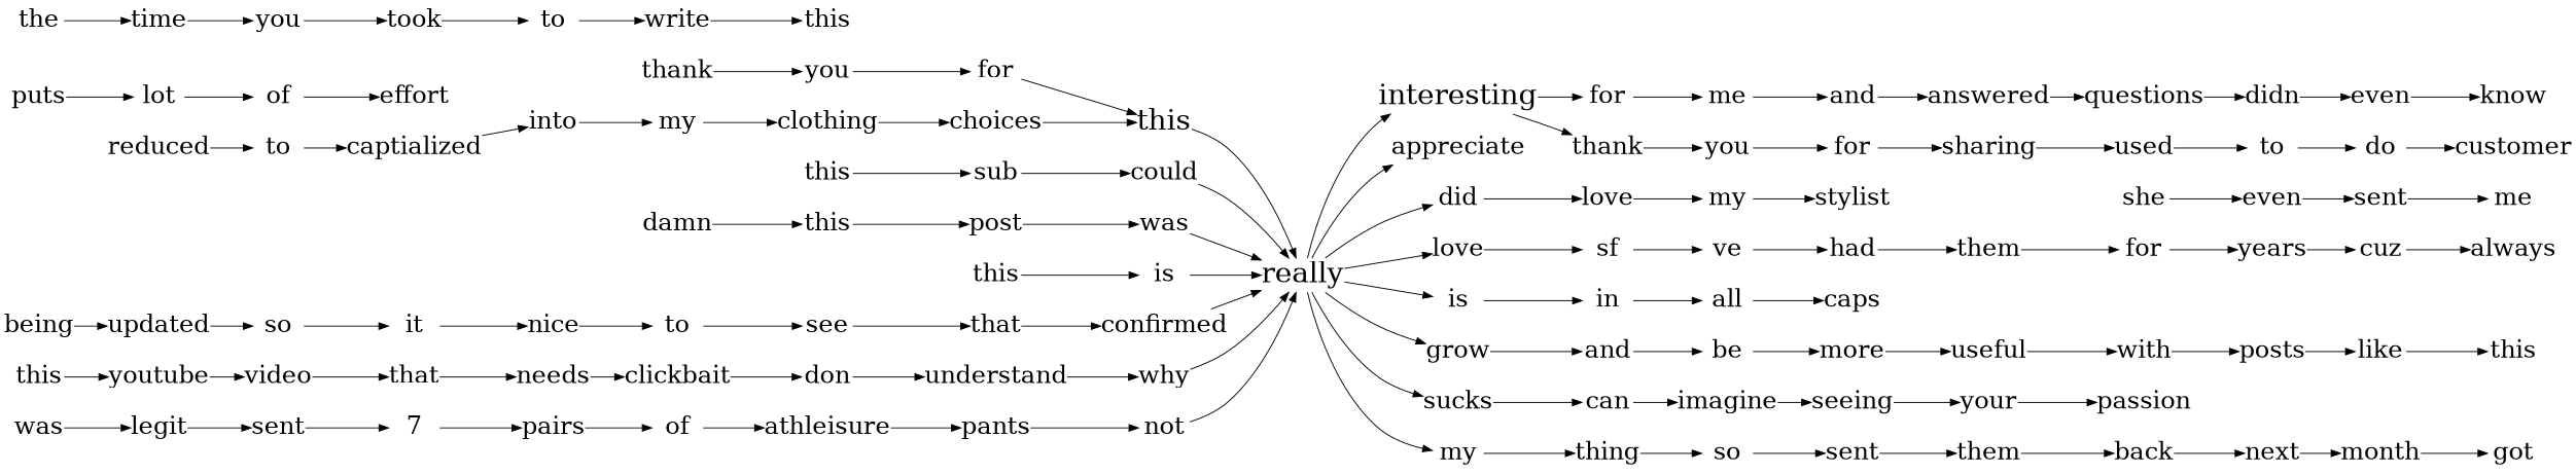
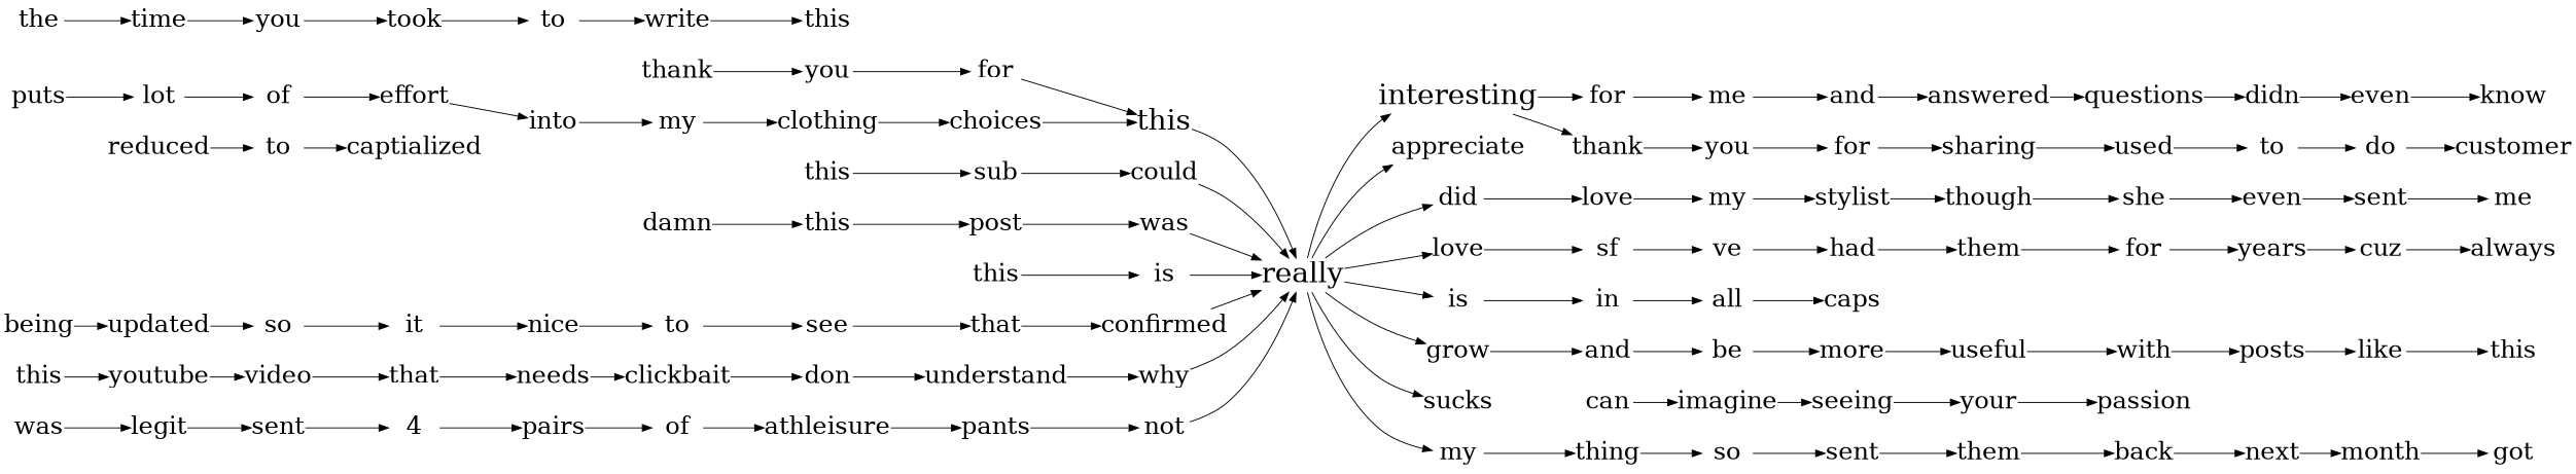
  digraph {
    rankdir=LR
    node [fontsize=26 margin=0 shape=plaintext]
    n1 [fontsize=30 label=really]
    n2 [fontsize=30 label=interesting]
    n3 [label=appreciate]
    n4 [label=did]
    n5 [label=love]
    n6 [label=is]
    n7 [label=grow]
    n8 [label=sucks]
    n9 [label=my]
    n10 [label=for]
    n11 [label=thank]
    n12 [label=love]
    n13 [label=sf]
    n14 [label=in]
    n15 [label=and]
    n16 [label=can]
    n17 [label=thing]
    n18 [fontsize=30 label=this]
    n19 [label=for]
    n20 [label=you]
    n21 [label=thank]
    n22 [label=choices]
    n23 [label=clothing]
    n24 [label=my]
    n25 [label=into]
    n26 [label=effort]
    n27 [label=of]
    n28 [label=lot]
    n29 [label=puts]
    n30 [label=could]
    n31 [label=sub]
    n32 [label=this]
    n33 [label=was]
    n34 [label=post]
    n35 [label=this]
    n36 [label=damn]
    n37 [label=is]
    n38 [label=this]
    n39 [label=confirmed]
    n40 [label=that]
    n41 [label=see]
    n42 [label=to]
    n43 [label=nice]
    n44 [label=it]
    n45 [label=so]
    n46 [label=updated]
    n47 [label=being]
    n48 [label=why]
    n49 [label=understand]
    n50 [label=don]
    n51 [label=clickbait]
    n52 [label=needs]
    n53 [label=that]
    n54 [label=video]
    n55 [label=youtube]
    n56 [label=this]
    n57 [label=not]
    n58 [label=pants]
    n59 [label=athleisure]
    n60 [label=of]
    n61 [label=pairs]
-   n62 [label=7]
+   n62 [label=4]
    n63 [label=sent]
    n64 [label=legit]
    n65 [label=was]
    n66 [label=me]
    n67 [label=you]
    n68 [label=and]
    n69 [label=answered]
    n70 [label=questions]
    n71 [label=didn]
    n72 [label=even]
    n73 [label=know]
    n74 [label=for]
    n75 [label=sharing]
    n76 [label=used]
    n77 [label=to]
    n78 [label=do]
    n79 [label=customer]
    n80 [label=the]
    n81 [label=time]
    n82 [label=you]
    n83 [label=took]
    n84 [label=to]
    n85 [label=write]
    n86 [label=this]
    n87 [label=my]
    n88 [label=stylist]
+   n89 [label=though]
    n90 [label=she]
    n91 [label=even]
    n92 [label=sent]
    n93 [label=me]
    n94 [label=ve]
    n95 [label=had]
    n96 [label=them]
    n97 [label=for]
    n98 [label=years]
    n99 [label=cuz]
    n100 [label=always]
    n101 [label=all]
    n102 [label=caps]
    n103 [label=be]
    n104 [label=more]
    n105 [label=useful]
    n106 [label=with]
    n107 [label=posts]
    n108 [label=like]
    n109 [label=this]
    n110 [label=imagine]
    n111 [label=seeing]
    n112 [label=your]
    n113 [label=passion]
    n114 [label=reduced]
    n115 [label=to]
    n116 [label=captialized]
    n117 [label=so]
    n118 [label=sent]
    n119 [label=them]
    n120 [label=back]
    n121 [label=next]
    n122 [label=month]
    n123 [label=got]
    n1 -> n2
    n1 -> n3
    n1 -> n4
    n1 -> n5
    n1 -> n6
    n1 -> n7
    n1 -> n8
    n1 -> n9
    n2 -> n10
    n2 -> n11
    n4 -> n12
    n5 -> n13
    n6 -> n14
    n7 -> n15
-   n8 -> n16
    n9 -> n17
    n10 -> n66
    n11 -> n67
    n12 -> n87
    n13 -> n94
    n14 -> n101
    n15 -> n103
    n16 -> n110
    n17 -> n117
    n18 -> n1
    n19 -> n18
    n20 -> n19
    n21 -> n20
    n22 -> n18
    n23 -> n22
    n24 -> n23
    n25 -> n24
-   n116 -> n25
+   n26 -> n25
    n27 -> n26
    n28 -> n27
    n29 -> n28
    n30 -> n1
    n31 -> n30
    n32 -> n31
    n33 -> n1
    n34 -> n33
    n35 -> n34
    n36 -> n35
    n37 -> n1
    n38 -> n37
    n39 -> n1
    n40 -> n39
    n41 -> n40
    n42 -> n41
    n43 -> n42
    n44 -> n43
    n45 -> n44
    n46 -> n45
    n47 -> n46
    n48 -> n1
    n49 -> n48
    n50 -> n49
    n51 -> n50
    n52 -> n51
    n53 -> n52
    n54 -> n53
    n55 -> n54
    n56 -> n55
    n57 -> n1
    n58 -> n57
    n59 -> n58
    n60 -> n59
    n61 -> n60
    n62 -> n61
    n63 -> n62
    n64 -> n63
    n65 -> n64
    n66 -> n68
    n67 -> n74
    n68 -> n69
    n69 -> n70
    n70 -> n71
    n71 -> n72
    n72 -> n73
    n74 -> n75
    n75 -> n76
    n76 -> n77
    n77 -> n78
    n78 -> n79
    n80 -> n81
    n81 -> n82
    n82 -> n83
    n83 -> n84
    n84 -> n85
    n85 -> n86
    n87 -> n88
+   n88 -> n89
+   n89 -> n90
    n90 -> n91
    n91 -> n92
    n92 -> n93
    n94 -> n95
    n95 -> n96
    n96 -> n97
    n97 -> n98
    n98 -> n99
    n99 -> n100
    n101 -> n102
    n103 -> n104
    n104 -> n105
    n105 -> n106
    n106 -> n107
    n107 -> n108
    n108 -> n109
    n110 -> n111
    n111 -> n112
    n112 -> n113
    n114 -> n115
    n115 -> n116
    n117 -> n118
    n118 -> n119
    n119 -> n120
    n120 -> n121
    n121 -> n122
    n122 -> n123
  }
